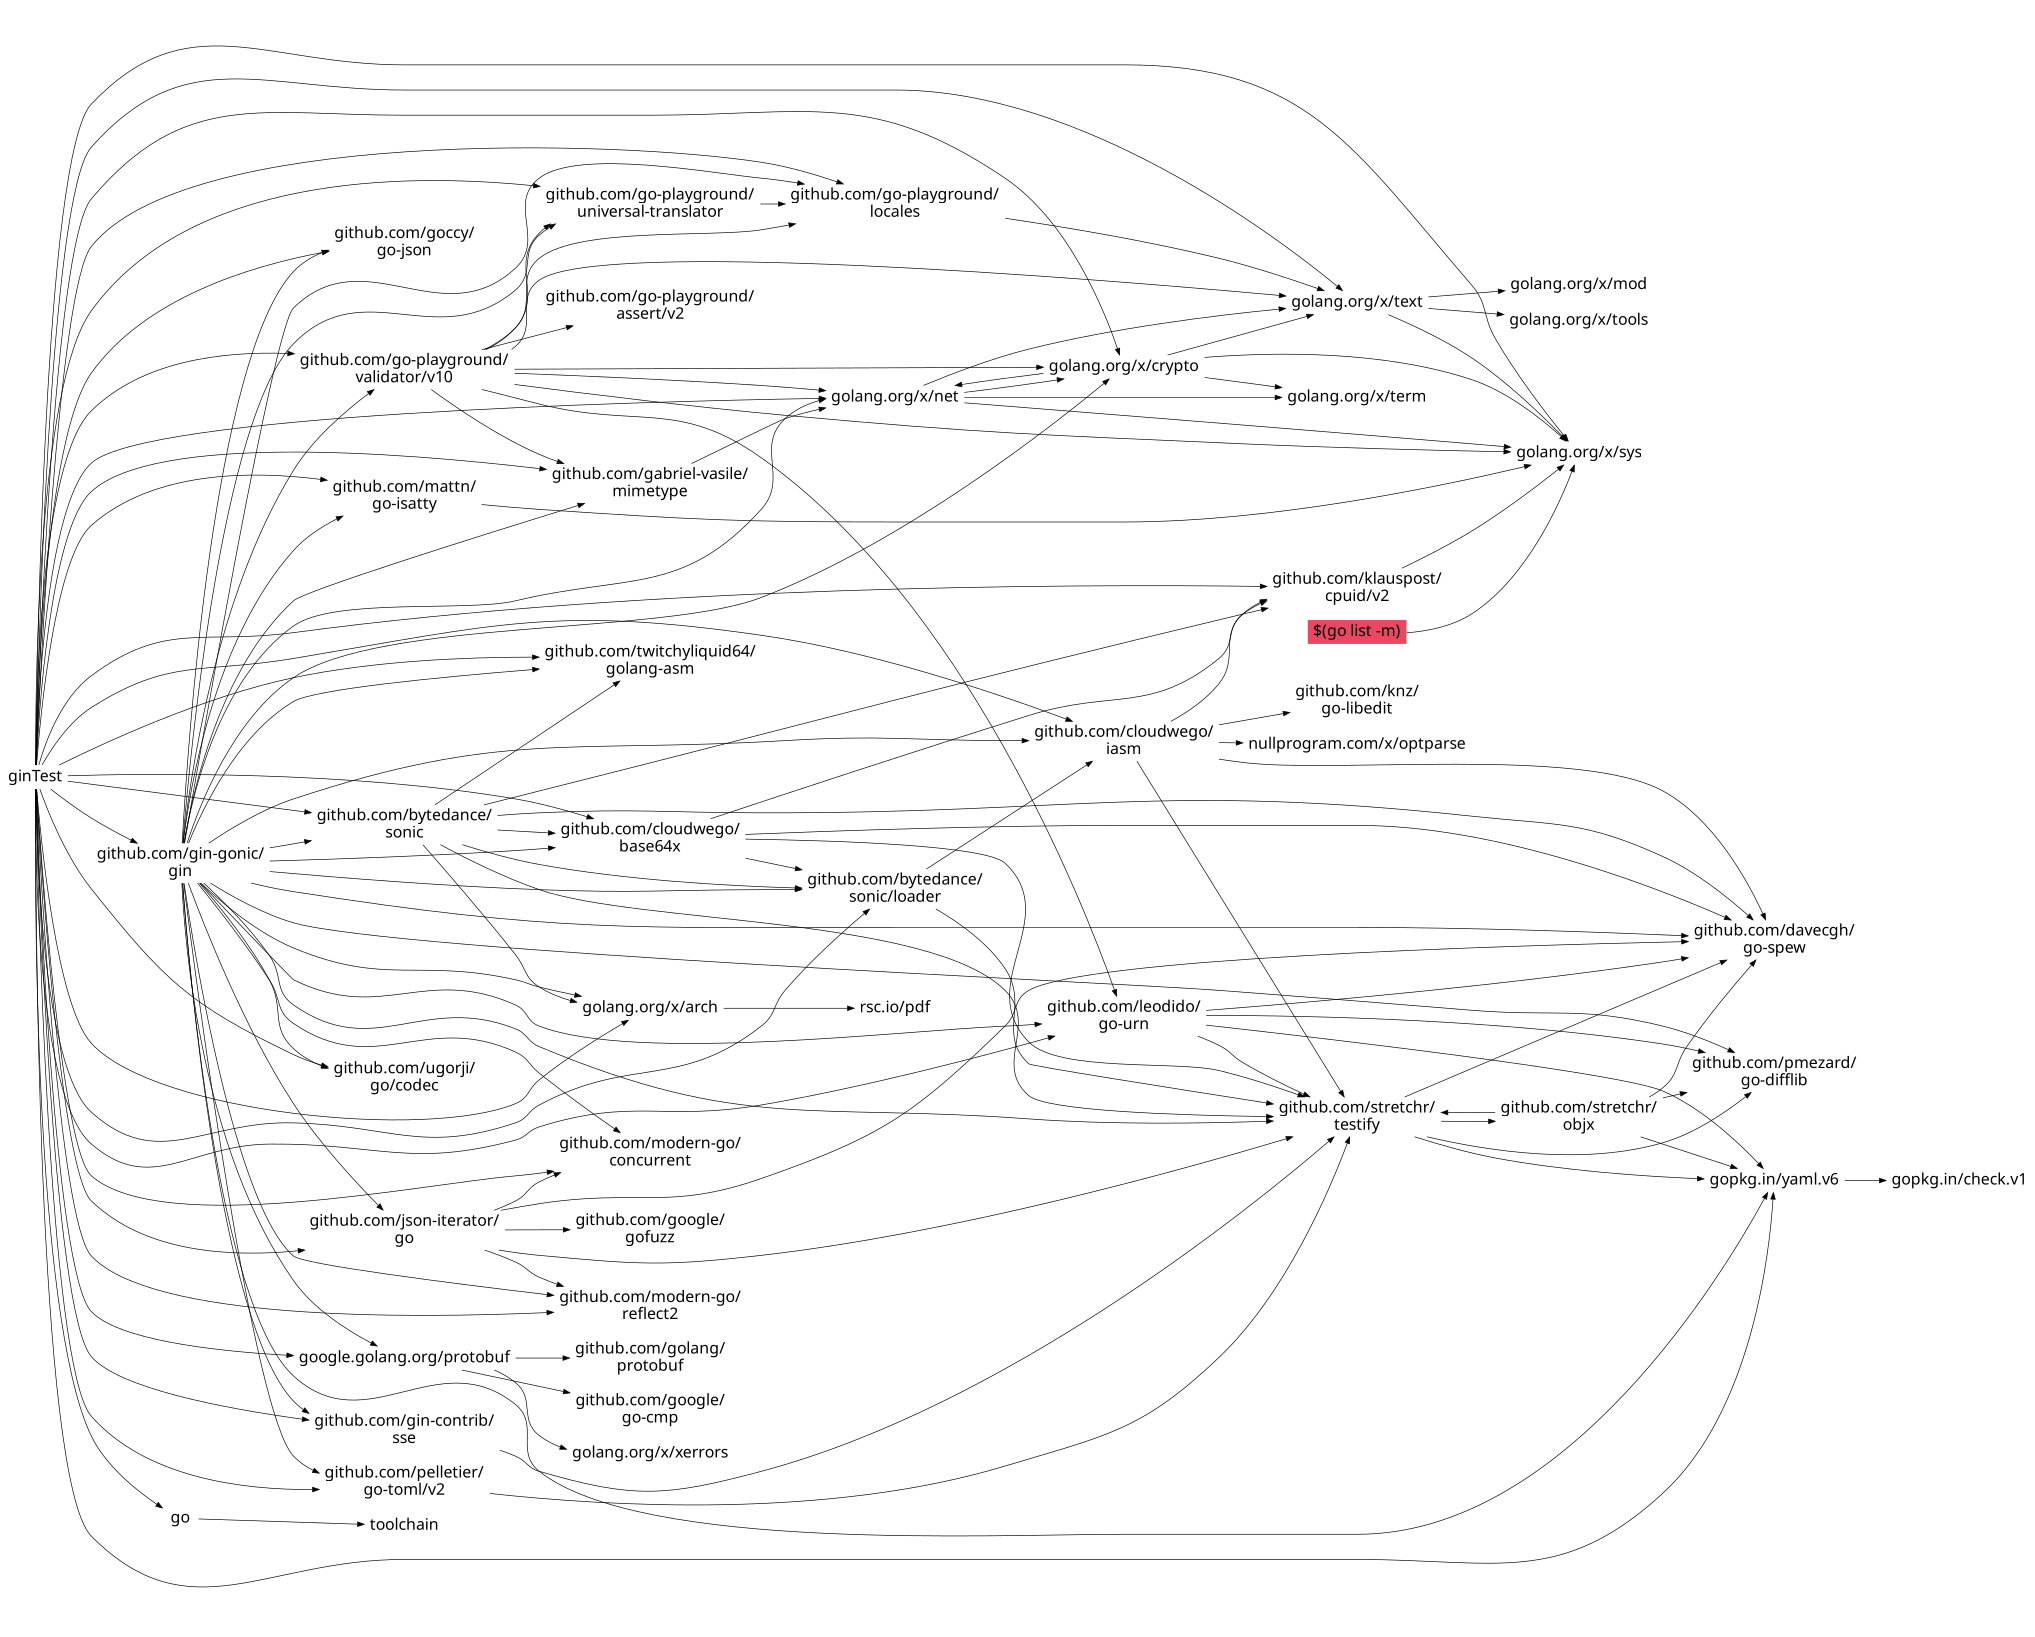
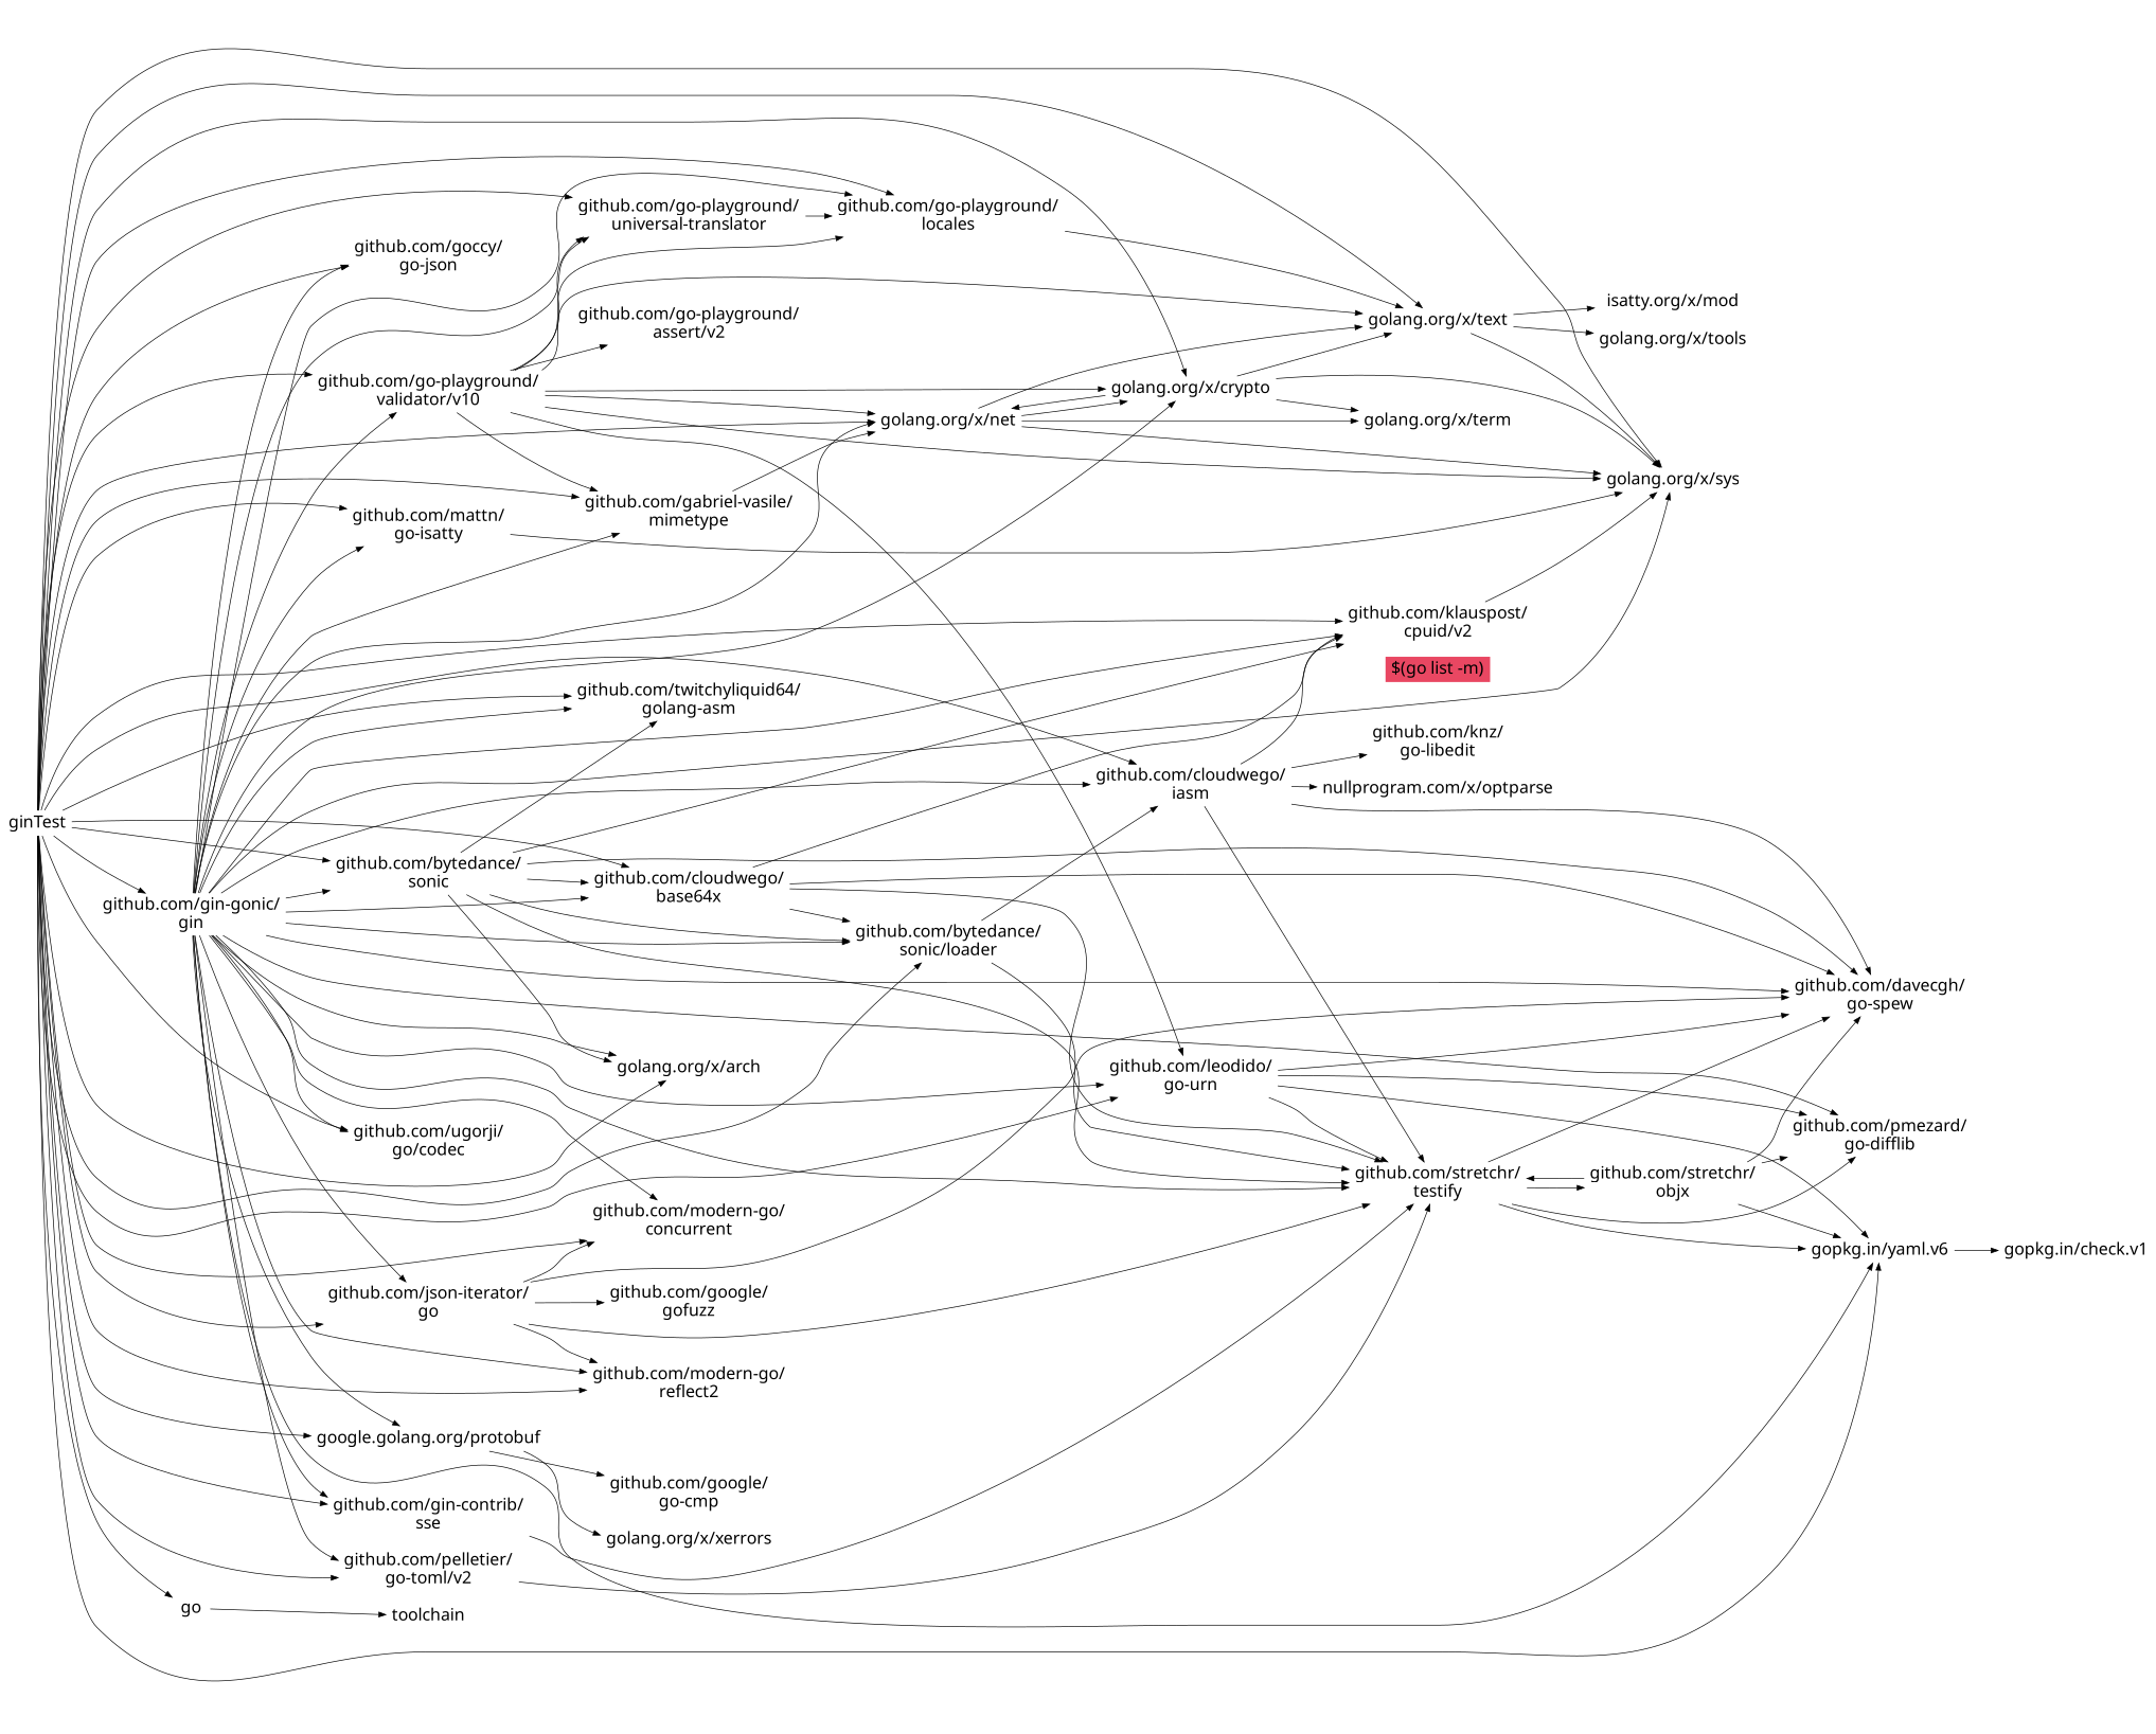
  digraph {
    fontname="Noto Sans"
    rankdir=LR
    root="$(go list -m)"
    node [fontname="Noto Sans" fontsize=24 shape=plaintext]
    edge [fontname="Noto Sans"]
    "$(go list -m)" [fillcolor="#E94762" style=filled]
    ginTest
    "github.com/bytedance/\nsonic"
    "github.com/bytedance/\nsonic/loader"
    "github.com/cloudwego/\nbase64x"
    "github.com/cloudwego/\niasm"
    "github.com/gabriel-vasile/\nmimetype"
    "github.com/gin-contrib/\nsse"
    "github.com/gin-gonic/\ngin"
    "github.com/go-playground/\nlocales"
    "github.com/go-playground/\nuniversal-translator"
    "github.com/go-playground/\nvalidator/v10"
    "github.com/goccy/\ngo-json"
    "github.com/json-iterator/\ngo"
    "github.com/klauspost/\ncpuid/v2"
    "github.com/leodido/\ngo-urn"
    "github.com/mattn/\ngo-isatty"
    "github.com/modern-go/\nconcurrent"
    "github.com/modern-go/\nreflect2"
    "github.com/pelletier/\ngo-toml/v2"
    "github.com/twitchyliquid64/\ngolang-asm"
    "github.com/ugorji/\ngo/codec"
    go
    "golang.org/x/arch"
    "golang.org/x/crypto"
    "golang.org/x/net"
    "golang.org/x/sys"
    "golang.org/x/text"
    "google.golang.org/protobuf"
    n30 [label="gopkg.in/yaml.v6"]
    "github.com/davecgh/\ngo-spew"
    "github.com/stretchr/\ntestify"
    "github.com/knz/\ngo-libedit"
    "nullprogram.com/x/optparse"
    "github.com/pmezard/\ngo-difflib"
    "github.com/go-playground/\nassert/v2"
    "github.com/google/\ngofuzz"
    toolchain
-   "rsc.io/pdf"
    "golang.org/x/term"
-   "golang.org/x/mod"
+   "golang.org/x/mod" [label="isatty.org/x/mod"]
    "golang.org/x/tools"
-   "github.com/golang/\nprotobuf"
    "github.com/google/\ngo-cmp"
    "golang.org/x/xerrors"
    "gopkg.in/check.v1"
    "github.com/stretchr/\nobjx"
    ginTest -> "github.com/bytedance/\nsonic"
    ginTest -> "github.com/bytedance/\nsonic/loader"
    ginTest -> "github.com/cloudwego/\nbase64x"
    ginTest -> "github.com/cloudwego/\niasm"
    ginTest -> "github.com/gabriel-vasile/\nmimetype"
    ginTest -> "github.com/gin-contrib/\nsse"
    ginTest -> "github.com/gin-gonic/\ngin"
    ginTest -> "github.com/go-playground/\nlocales"
    ginTest -> "github.com/go-playground/\nuniversal-translator"
    ginTest -> "github.com/go-playground/\nvalidator/v10"
    ginTest -> "github.com/goccy/\ngo-json"
    ginTest -> "github.com/json-iterator/\ngo"
    ginTest -> "github.com/klauspost/\ncpuid/v2"
    ginTest -> "github.com/leodido/\ngo-urn"
    ginTest -> "github.com/mattn/\ngo-isatty"
    ginTest -> "github.com/modern-go/\nconcurrent"
    ginTest -> "github.com/modern-go/\nreflect2"
    ginTest -> "github.com/pelletier/\ngo-toml/v2"
    ginTest -> "github.com/twitchyliquid64/\ngolang-asm"
    ginTest -> "github.com/ugorji/\ngo/codec"
    ginTest -> go
    ginTest -> "golang.org/x/arch"
    ginTest -> "golang.org/x/crypto"
    ginTest -> "golang.org/x/net"
    ginTest -> "golang.org/x/sys"
    ginTest -> "golang.org/x/text"
    ginTest -> "google.golang.org/protobuf"
    ginTest -> n30
    "github.com/bytedance/\nsonic" -> "github.com/bytedance/\nsonic/loader"
    "github.com/bytedance/\nsonic" -> "github.com/cloudwego/\nbase64x"
    "github.com/bytedance/\nsonic" -> "github.com/klauspost/\ncpuid/v2"
    "github.com/bytedance/\nsonic" -> "github.com/twitchyliquid64/\ngolang-asm"
    "github.com/bytedance/\nsonic" -> "golang.org/x/arch"
    "github.com/bytedance/\nsonic" -> "github.com/davecgh/\ngo-spew"
    "github.com/bytedance/\nsonic" -> "github.com/stretchr/\ntestify"
    "github.com/bytedance/\nsonic/loader" -> "github.com/cloudwego/\niasm"
    "github.com/bytedance/\nsonic/loader" -> "github.com/stretchr/\ntestify"
    "github.com/cloudwego/\nbase64x" -> "github.com/bytedance/\nsonic/loader"
    "github.com/cloudwego/\nbase64x" -> "github.com/klauspost/\ncpuid/v2"
    "github.com/cloudwego/\nbase64x" -> "github.com/davecgh/\ngo-spew"
    "github.com/cloudwego/\nbase64x" -> "github.com/stretchr/\ntestify"
    "github.com/cloudwego/\niasm" -> "github.com/klauspost/\ncpuid/v2"
    "github.com/cloudwego/\niasm" -> "github.com/davecgh/\ngo-spew"
    "github.com/cloudwego/\niasm" -> "github.com/stretchr/\ntestify"
    "github.com/cloudwego/\niasm" -> "github.com/knz/\ngo-libedit"
    "github.com/cloudwego/\niasm" -> "nullprogram.com/x/optparse"
    "github.com/gabriel-vasile/\nmimetype" -> "golang.org/x/net"
    "github.com/gin-contrib/\nsse" -> "github.com/stretchr/\ntestify"
    "github.com/gin-gonic/\ngin" -> "github.com/bytedance/\nsonic"
    "github.com/gin-gonic/\ngin" -> "github.com/bytedance/\nsonic/loader"
    "github.com/gin-gonic/\ngin" -> "github.com/cloudwego/\nbase64x"
    "github.com/gin-gonic/\ngin" -> "github.com/cloudwego/\niasm"
    "github.com/gin-gonic/\ngin" -> "github.com/gabriel-vasile/\nmimetype"
    "github.com/gin-gonic/\ngin" -> "github.com/gin-contrib/\nsse"
    "github.com/gin-gonic/\ngin" -> "github.com/go-playground/\nlocales"
    "github.com/gin-gonic/\ngin" -> "github.com/go-playground/\nuniversal-translator"
    "github.com/gin-gonic/\ngin" -> "github.com/go-playground/\nvalidator/v10"
    "github.com/gin-gonic/\ngin" -> "github.com/goccy/\ngo-json"
    "github.com/gin-gonic/\ngin" -> "github.com/json-iterator/\ngo"
+   "github.com/gin-gonic/\ngin" -> "github.com/klauspost/\ncpuid/v2"
    "github.com/gin-gonic/\ngin" -> "github.com/leodido/\ngo-urn"
    "github.com/gin-gonic/\ngin" -> "github.com/mattn/\ngo-isatty"
    "github.com/gin-gonic/\ngin" -> "github.com/modern-go/\nconcurrent"
    "github.com/gin-gonic/\ngin" -> "github.com/modern-go/\nreflect2"
    "github.com/gin-gonic/\ngin" -> "github.com/pelletier/\ngo-toml/v2"
    "github.com/gin-gonic/\ngin" -> "github.com/twitchyliquid64/\ngolang-asm"
    "github.com/gin-gonic/\ngin" -> "github.com/ugorji/\ngo/codec"
    "github.com/gin-gonic/\ngin" -> "golang.org/x/arch"
    "github.com/gin-gonic/\ngin" -> "golang.org/x/crypto"
    "github.com/gin-gonic/\ngin" -> "golang.org/x/net"
-   "$(go list -m)" -> "golang.org/x/sys"
+   "github.com/gin-gonic/\ngin" -> "golang.org/x/sys"
    "github.com/gin-gonic/\ngin" -> "google.golang.org/protobuf"
    "github.com/gin-gonic/\ngin" -> n30
    "github.com/gin-gonic/\ngin" -> "github.com/davecgh/\ngo-spew"
    "github.com/gin-gonic/\ngin" -> "github.com/stretchr/\ntestify"
    "github.com/gin-gonic/\ngin" -> "github.com/pmezard/\ngo-difflib"
    "github.com/go-playground/\nlocales" -> "golang.org/x/text"
    "github.com/go-playground/\nuniversal-translator" -> "github.com/go-playground/\nlocales"
    "github.com/go-playground/\nvalidator/v10" -> "github.com/gabriel-vasile/\nmimetype"
    "github.com/go-playground/\nvalidator/v10" -> "github.com/go-playground/\nlocales"
    "github.com/go-playground/\nvalidator/v10" -> "github.com/go-playground/\nuniversal-translator"
    "github.com/go-playground/\nvalidator/v10" -> "github.com/leodido/\ngo-urn"
    "github.com/go-playground/\nvalidator/v10" -> "golang.org/x/crypto"
    "github.com/go-playground/\nvalidator/v10" -> "golang.org/x/net"
    "github.com/go-playground/\nvalidator/v10" -> "golang.org/x/sys"
    "github.com/go-playground/\nvalidator/v10" -> "golang.org/x/text"
    "github.com/go-playground/\nvalidator/v10" -> "github.com/go-playground/\nassert/v2"
    "github.com/json-iterator/\ngo" -> "github.com/modern-go/\nconcurrent"
    "github.com/json-iterator/\ngo" -> "github.com/modern-go/\nreflect2"
    "github.com/json-iterator/\ngo" -> "github.com/davecgh/\ngo-spew"
    "github.com/json-iterator/\ngo" -> "github.com/stretchr/\ntestify"
    "github.com/json-iterator/\ngo" -> "github.com/google/\ngofuzz"
    "github.com/klauspost/\ncpuid/v2" -> "golang.org/x/sys"
    "github.com/leodido/\ngo-urn" -> n30
    "github.com/leodido/\ngo-urn" -> "github.com/davecgh/\ngo-spew"
    "github.com/leodido/\ngo-urn" -> "github.com/stretchr/\ntestify"
    "github.com/leodido/\ngo-urn" -> "github.com/pmezard/\ngo-difflib"
    "github.com/mattn/\ngo-isatty" -> "golang.org/x/sys"
    "github.com/pelletier/\ngo-toml/v2" -> "github.com/stretchr/\ntestify"
    go -> toolchain
-   "golang.org/x/arch" -> "rsc.io/pdf"
    "golang.org/x/crypto" -> "golang.org/x/net"
    "golang.org/x/crypto" -> "golang.org/x/sys"
    "golang.org/x/crypto" -> "golang.org/x/text"
    "golang.org/x/crypto" -> "golang.org/x/term"
    "golang.org/x/net" -> "golang.org/x/crypto"
    "golang.org/x/net" -> "golang.org/x/sys"
    "golang.org/x/net" -> "golang.org/x/text"
    "golang.org/x/net" -> "golang.org/x/term"
    "golang.org/x/text" -> "golang.org/x/sys"
    "golang.org/x/text" -> "golang.org/x/mod"
    "golang.org/x/text" -> "golang.org/x/tools"
-   "google.golang.org/protobuf" -> "github.com/golang/\nprotobuf"
    "google.golang.org/protobuf" -> "github.com/google/\ngo-cmp"
    "google.golang.org/protobuf" -> "golang.org/x/xerrors"
    n30 -> "gopkg.in/check.v1"
    "github.com/stretchr/\ntestify" -> n30
    "github.com/stretchr/\ntestify" -> "github.com/davecgh/\ngo-spew"
    "github.com/stretchr/\ntestify" -> "github.com/pmezard/\ngo-difflib"
    "github.com/stretchr/\ntestify" -> "github.com/stretchr/\nobjx"
    "github.com/stretchr/\nobjx" -> n30
    "github.com/stretchr/\nobjx" -> "github.com/davecgh/\ngo-spew"
    "github.com/stretchr/\nobjx" -> "github.com/stretchr/\ntestify"
    "github.com/stretchr/\nobjx" -> "github.com/pmezard/\ngo-difflib"
  }
